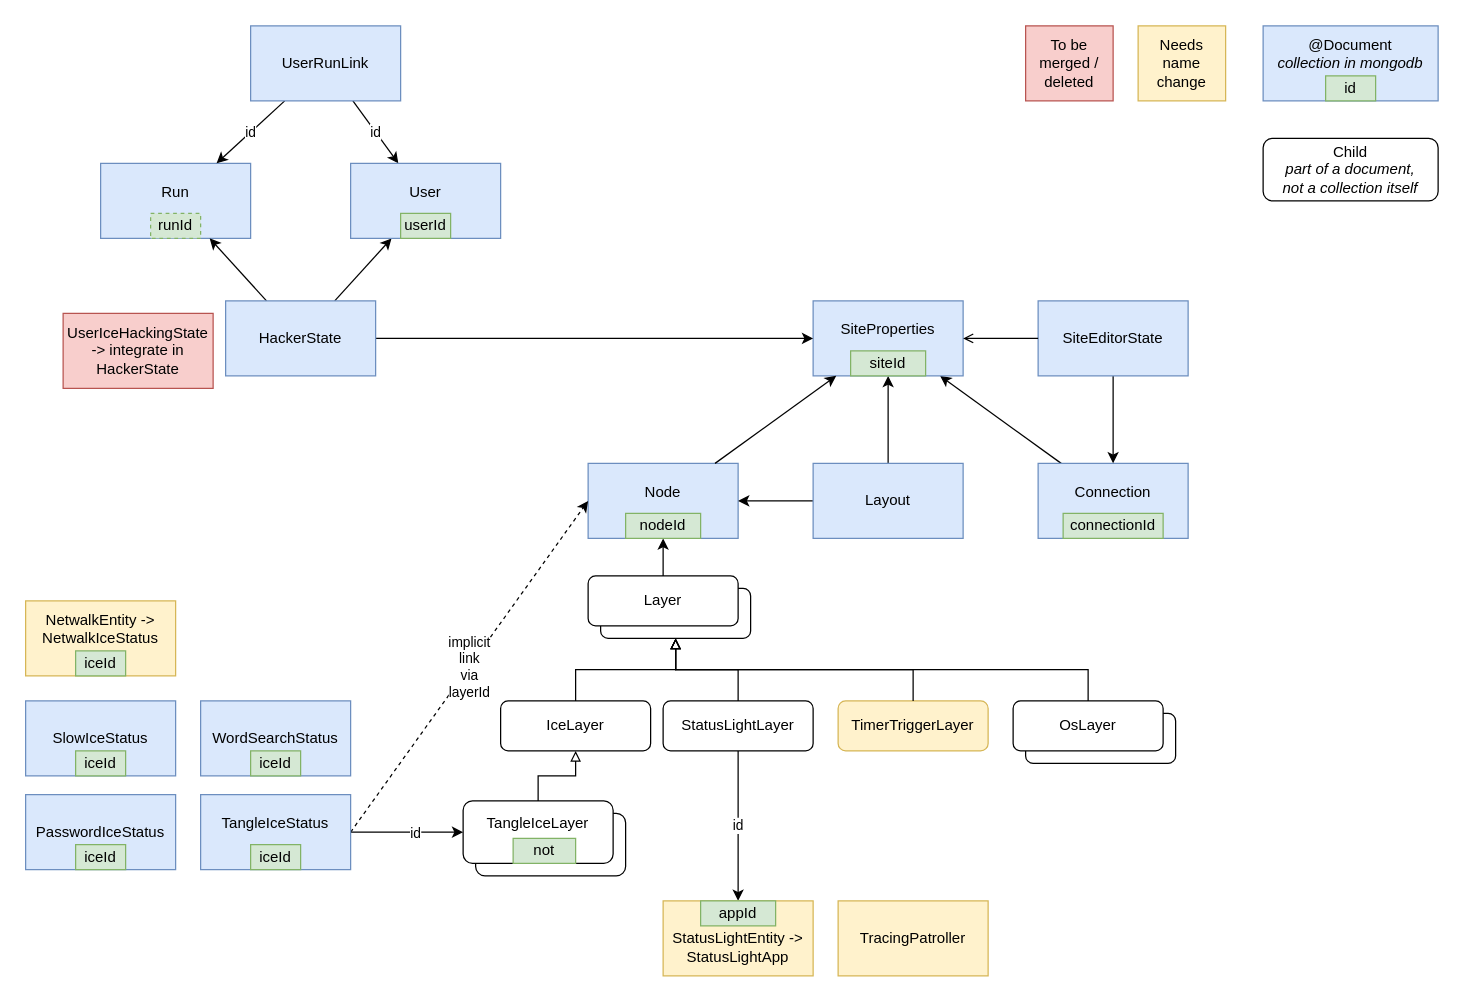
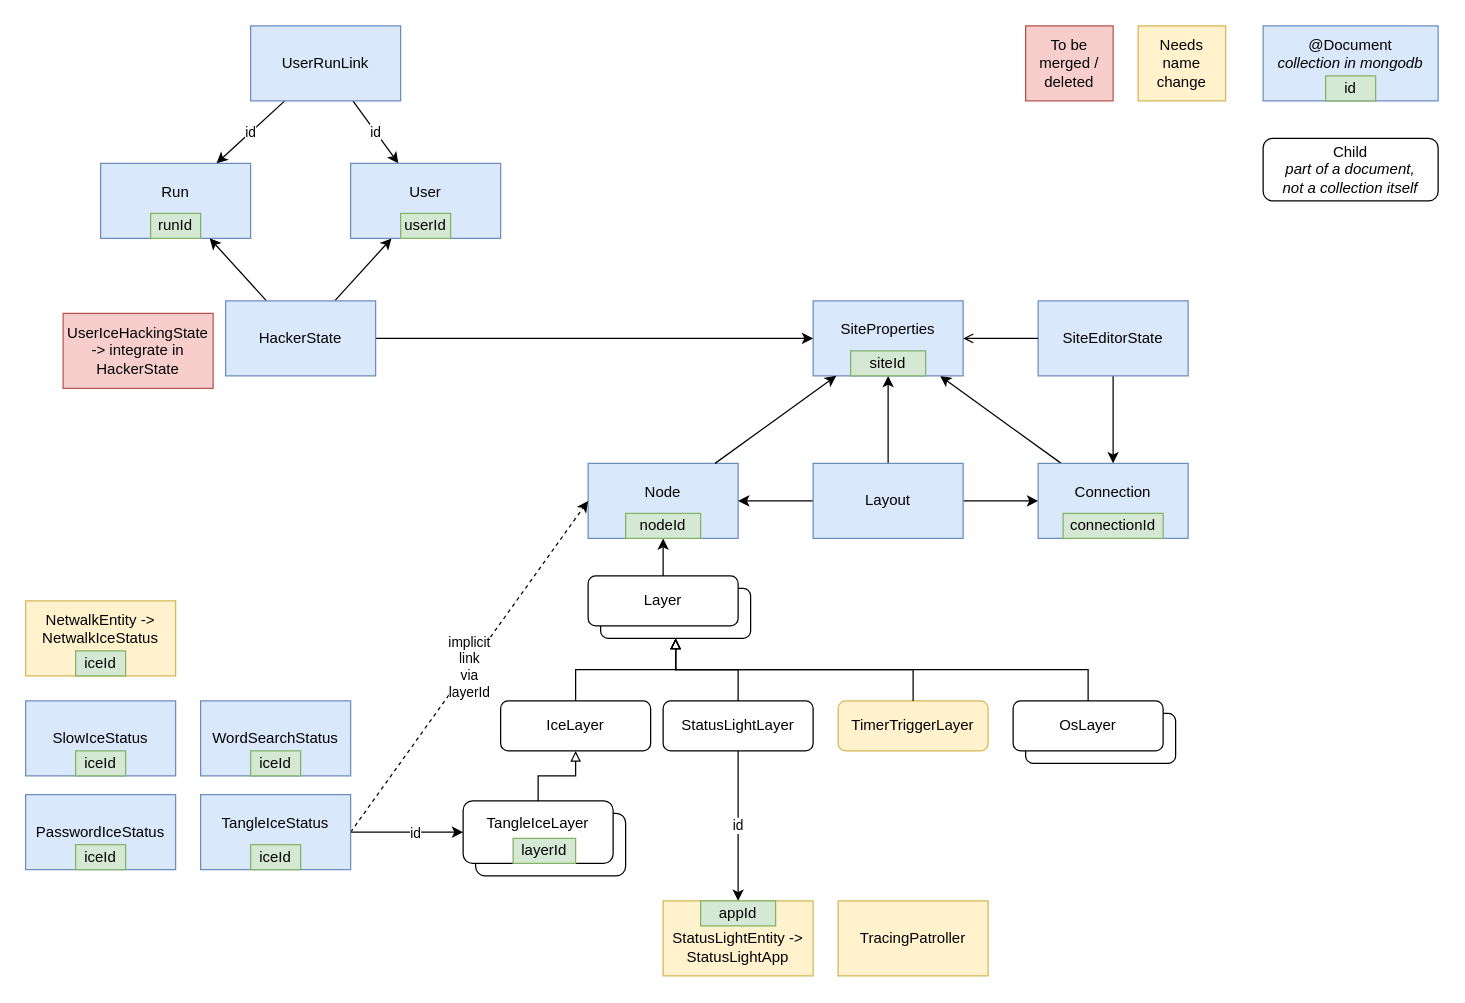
  <mxCell id="0" />
  <mxCell id="1" parent="0" />
  <mxCell id="2" style="rounded=0;orthogonalLoop=1;jettySize=auto;html=1;endArrow=classic;endFill=1;" parent="1" source="19" target="20" edge="1"><mxGeometry relative="1" as="geometry"><mxPoint x="698" y="340" as="sourcePoint" /><mxPoint x="600" y="383" as="targetPoint" /></mxGeometry></mxCell>
  <mxCell id="3" value="TangleIceLayer" style="rounded=1;whiteSpace=wrap;html=1;" parent="1" vertex="1"><mxGeometry x="380" y="650" width="120" height="50" as="geometry" /></mxCell>
  <mxCell id="4" value="OsLayer" style="rounded=1;whiteSpace=wrap;html=1;fontStyle=0" parent="1" vertex="1"><mxGeometry x="820" y="570" width="120" height="40" as="geometry" /></mxCell>
  <mxCell id="5" value="Node&lt;br&gt;&amp;nbsp;" style="rounded=0;whiteSpace=wrap;html=1;fillColor=#dae8fc;strokeColor=#6c8ebf;" parent="1" vertex="1"><mxGeometry x="470" y="370" width="120" height="60" as="geometry" /></mxCell>
  <mxCell id="6" style="edgeStyle=orthogonalEdgeStyle;rounded=0;orthogonalLoop=1;jettySize=auto;html=1;exitX=0.5;exitY=0;exitDx=0;exitDy=0;entryX=0.5;entryY=1;entryDx=0;entryDy=0;" parent="1" source="55" target="5" edge="1"><mxGeometry relative="1" as="geometry"><Array as="points" /></mxGeometry></mxCell>
  <mxCell id="7" value="Layer" style="rounded=1;whiteSpace=wrap;html=1;" parent="1" vertex="1"><mxGeometry x="480" y="470" width="120" height="40" as="geometry" /></mxCell>
  <mxCell id="8" value="@Document&lt;br&gt;&lt;i&gt;collection in mongodb&lt;br&gt;&amp;nbsp;&lt;br&gt;&lt;/i&gt;" style="rounded=0;whiteSpace=wrap;html=1;fillColor=#dae8fc;strokeColor=#6c8ebf;" parent="1" vertex="1"><mxGeometry x="1010" y="20" width="140" height="60" as="geometry" /></mxCell>
  <mxCell id="9" value="Child&lt;br&gt;&lt;i&gt;part of a document, &lt;br&gt;not a collection itself&lt;/i&gt;" style="rounded=1;whiteSpace=wrap;html=1;" parent="1" vertex="1"><mxGeometry x="1010" y="110" width="140" height="50" as="geometry" /></mxCell>
  <mxCell id="10" style="edgeStyle=orthogonalEdgeStyle;rounded=0;orthogonalLoop=1;jettySize=auto;html=1;exitX=0.5;exitY=0;exitDx=0;exitDy=0;entryX=0.5;entryY=1;entryDx=0;entryDy=0;endArrow=block;endFill=0;" parent="1" source="11" target="7" edge="1"><mxGeometry relative="1" as="geometry" /></mxCell>
  <mxCell id="11" value="IceLayer" style="rounded=1;whiteSpace=wrap;html=1;" parent="1" vertex="1"><mxGeometry x="400" y="560" width="120" height="40" as="geometry" /></mxCell>
  <mxCell id="12" style="edgeStyle=orthogonalEdgeStyle;rounded=0;orthogonalLoop=1;jettySize=auto;html=1;exitX=0.5;exitY=0;exitDx=0;exitDy=0;endArrow=block;endFill=0;entryX=0.5;entryY=1;entryDx=0;entryDy=0;" parent="1" source="14" target="7" edge="1"><mxGeometry relative="1" as="geometry"><mxPoint x="530" y="500" as="targetPoint" /></mxGeometry></mxCell>
  <mxCell id="13" value="id" style="edgeStyle=orthogonalEdgeStyle;rounded=0;orthogonalLoop=1;jettySize=auto;html=1;exitX=0.5;exitY=1;exitDx=0;exitDy=0;" parent="1" source="14" target="40" edge="1"><mxGeometry relative="1" as="geometry" /></mxCell>
  <mxCell id="14" value="StatusLightLayer" style="rounded=1;whiteSpace=wrap;html=1;" parent="1" vertex="1"><mxGeometry x="530" y="560" width="120" height="40" as="geometry" /></mxCell>
  <mxCell id="15" style="edgeStyle=orthogonalEdgeStyle;rounded=0;orthogonalLoop=1;jettySize=auto;html=1;exitX=0.5;exitY=0;exitDx=0;exitDy=0;endArrow=classic;endFill=1;" parent="1" source="18" target="20" edge="1"><mxGeometry relative="1" as="geometry" /></mxCell>
  <mxCell id="16" style="edgeStyle=orthogonalEdgeStyle;rounded=0;orthogonalLoop=1;jettySize=auto;html=1;exitX=0;exitY=0.5;exitDx=0;exitDy=0;" parent="1" source="18" target="5" edge="1"><mxGeometry relative="1" as="geometry" /></mxCell>
+ <mxCell id="17" style="edgeStyle=orthogonalEdgeStyle;rounded=0;orthogonalLoop=1;jettySize=auto;html=1;exitX=1;exitY=0.5;exitDx=0;exitDy=0;entryX=0;entryY=0.5;entryDx=0;entryDy=0;" parent="1" source="18" target="19" edge="1"><mxGeometry relative="1" as="geometry" /></mxCell>
  <mxCell id="18" value="Layout" style="rounded=0;whiteSpace=wrap;html=1;fillColor=#dae8fc;strokeColor=#6c8ebf;" parent="1" vertex="1"><mxGeometry x="650" y="370" width="120" height="60" as="geometry" /></mxCell>
  <mxCell id="19" value="Connection&lt;br&gt;&amp;nbsp;" style="rounded=0;whiteSpace=wrap;html=1;fillColor=#dae8fc;strokeColor=#6c8ebf;" parent="1" vertex="1"><mxGeometry x="830" y="370" width="120" height="60" as="geometry" /></mxCell>
  <mxCell id="20" value="SiteProperties&lt;br&gt;&amp;nbsp;" style="rounded=0;whiteSpace=wrap;html=1;fillColor=#dae8fc;strokeColor=#6c8ebf;" parent="1" vertex="1"><mxGeometry x="650" y="240" width="120" height="60" as="geometry" /></mxCell>
  <mxCell id="21" value="Run&lt;br&gt;&amp;nbsp;" style="rounded=0;whiteSpace=wrap;html=1;fillColor=#dae8fc;strokeColor=#6c8ebf;" parent="1" vertex="1"><mxGeometry x="80" y="130" width="120" height="60" as="geometry" /></mxCell>
  <mxCell id="22" value="id" style="rounded=0;orthogonalLoop=1;jettySize=auto;html=1;" parent="1" source="24" target="21" edge="1"><mxGeometry relative="1" as="geometry" /></mxCell>
  <mxCell id="23" value="id" style="rounded=0;orthogonalLoop=1;jettySize=auto;html=1;" parent="1" source="24" target="42" edge="1"><mxGeometry relative="1" as="geometry" /></mxCell>
  <mxCell id="24" value="UserRunLink" style="rounded=0;whiteSpace=wrap;html=1;fillColor=#dae8fc;strokeColor=#6c8ebf;" parent="1" vertex="1"><mxGeometry x="200" y="20" width="120" height="60" as="geometry" /></mxCell>
  <mxCell id="25" style="rounded=0;orthogonalLoop=1;jettySize=auto;html=1;" parent="1" source="28" target="21" edge="1"><mxGeometry relative="1" as="geometry" /></mxCell>
  <mxCell id="26" style="rounded=0;orthogonalLoop=1;jettySize=auto;html=1;" parent="1" source="28" target="42" edge="1"><mxGeometry relative="1" as="geometry" /></mxCell>
  <mxCell id="27" style="rounded=0;orthogonalLoop=1;jettySize=auto;html=1;" parent="1" source="28" target="20" edge="1"><mxGeometry relative="1" as="geometry" /></mxCell>
  <mxCell id="28" value="HackerState" style="rounded=0;whiteSpace=wrap;html=1;fillColor=#dae8fc;strokeColor=#6c8ebf;" parent="1" vertex="1"><mxGeometry x="180" y="240" width="120" height="60" as="geometry" /></mxCell>
  <mxCell id="29" value="" style="edgeStyle=orthogonalEdgeStyle;rounded=0;orthogonalLoop=1;jettySize=auto;html=1;" parent="1" source="30" target="19" edge="1"><mxGeometry relative="1" as="geometry" /></mxCell>
  <mxCell id="30" value="SiteEditorState" style="rounded=0;whiteSpace=wrap;html=1;fillColor=#dae8fc;strokeColor=#6c8ebf;" parent="1" vertex="1"><mxGeometry x="830" y="240" width="120" height="60" as="geometry" /></mxCell>
  <mxCell id="31" style="rounded=0;orthogonalLoop=1;jettySize=auto;html=1;exitX=1;exitY=0.5;exitDx=0;exitDy=0;" parent="1" source="34" target="43" edge="1"><mxGeometry relative="1" as="geometry"><mxPoint x="230" y="410" as="targetPoint" /></mxGeometry></mxCell>
  <mxCell id="32" value="id" style="edgeLabel;html=1;align=center;verticalAlign=middle;resizable=0;points=[];" parent="31" vertex="1" connectable="0"><mxGeometry x="0.141" relative="1" as="geometry"><mxPoint as="offset" /></mxGeometry></mxCell>
  <mxCell id="33" value="implicit&lt;br&gt;link&lt;br&gt;via&lt;br&gt;layerId" style="rounded=0;orthogonalLoop=1;jettySize=auto;html=1;exitX=1;exitY=0.5;exitDx=0;exitDy=0;entryX=0;entryY=0.5;entryDx=0;entryDy=0;dashed=1;" edge="1" parent="1" source="34" target="5"><mxGeometry relative="1" as="geometry" /></mxCell>
  <mxCell id="34" value="TangleIceStatus&lt;br&gt;&amp;nbsp;" style="rounded=0;whiteSpace=wrap;html=1;fillColor=#dae8fc;strokeColor=#6c8ebf;" parent="1" vertex="1"><mxGeometry x="160" y="635" width="120" height="60" as="geometry" /></mxCell>
  <mxCell id="35" value="PasswordIceStatus" style="rounded=0;whiteSpace=wrap;html=1;fillColor=#dae8fc;strokeColor=#6c8ebf;" parent="1" vertex="1"><mxGeometry x="20" y="635" width="120" height="60" as="geometry" /></mxCell>
  <mxCell id="36" value="WordSearchStatus" style="rounded=0;whiteSpace=wrap;html=1;fillColor=#dae8fc;strokeColor=#6c8ebf;" parent="1" vertex="1"><mxGeometry x="160" y="560" width="120" height="60" as="geometry" /></mxCell>
  <mxCell id="37" value="NetwalkEntity&amp;nbsp;-&amp;gt;&lt;br&gt;NetwalkIceStatus&lt;br&gt;&amp;nbsp;" style="rounded=0;whiteSpace=wrap;html=1;fillColor=#fff2cc;strokeColor=#d6b656;" parent="1" vertex="1"><mxGeometry x="20" y="480" width="120" height="60" as="geometry" /></mxCell>
  <mxCell id="38" value="SlowIceStatus" style="rounded=0;whiteSpace=wrap;html=1;fillColor=#dae8fc;strokeColor=#6c8ebf;" parent="1" vertex="1"><mxGeometry x="20" y="560" width="120" height="60" as="geometry" /></mxCell>
  <mxCell id="39" value="UserIceHackingState&lt;br&gt;-&amp;gt; integrate in HackerState" style="rounded=0;whiteSpace=wrap;html=1;fillColor=#f8cecc;strokeColor=#b85450;" parent="1" vertex="1"><mxGeometry x="50" y="250" width="120" height="60" as="geometry" /></mxCell>
  <mxCell id="40" value="&amp;nbsp;&amp;nbsp;&lt;br&gt;StatusLightEntity&amp;nbsp;-&amp;gt;&lt;br&gt;StatusLightApp" style="rounded=0;whiteSpace=wrap;html=1;fillColor=#fff2cc;strokeColor=#d6b656;" parent="1" vertex="1"><mxGeometry x="530" y="720" width="120" height="60" as="geometry" /></mxCell>
  <mxCell id="41" value="TracingPatroller" style="rounded=0;whiteSpace=wrap;html=1;fillColor=#fff2cc;strokeColor=#d6b656;" parent="1" vertex="1"><mxGeometry x="670" y="720" width="120" height="60" as="geometry" /></mxCell>
  <mxCell id="42" value="User&lt;br&gt;&amp;nbsp;" style="rounded=0;whiteSpace=wrap;html=1;fillColor=#dae8fc;strokeColor=#6c8ebf;" parent="1" vertex="1"><mxGeometry x="280" y="130" width="120" height="60" as="geometry" /></mxCell>
  <mxCell id="43" value="TangleIceLayer&lt;br&gt;&amp;nbsp;" style="rounded=1;whiteSpace=wrap;html=1;" parent="1" vertex="1"><mxGeometry x="370" y="640" width="120" height="50" as="geometry" /></mxCell>
  <mxCell id="44" style="edgeStyle=orthogonalEdgeStyle;rounded=0;orthogonalLoop=1;jettySize=auto;html=1;exitX=0.5;exitY=0;exitDx=0;exitDy=0;entryX=0.5;entryY=1;entryDx=0;entryDy=0;endArrow=block;endFill=0;" parent="1" source="43" target="11" edge="1"><mxGeometry relative="1" as="geometry"><mxPoint x="470" y="570" as="sourcePoint" /><mxPoint x="540" y="530" as="targetPoint" /></mxGeometry></mxCell>
  <mxCell id="45" value="TimerTriggerLayer" style="rounded=1;whiteSpace=wrap;html=1;fillColor=#fff2cc;strokeColor=#d6b656;" parent="1" vertex="1"><mxGeometry x="670" y="560" width="120" height="40" as="geometry" /></mxCell>
  <mxCell id="46" style="edgeStyle=orthogonalEdgeStyle;rounded=0;orthogonalLoop=1;jettySize=auto;html=1;exitX=0.5;exitY=0;exitDx=0;exitDy=0;endArrow=block;endFill=0;entryX=0.5;entryY=1;entryDx=0;entryDy=0;" parent="1" source="45" target="7" edge="1"><mxGeometry relative="1" as="geometry"><mxPoint x="540" y="510" as="targetPoint" /><mxPoint x="600" y="550" as="sourcePoint" /></mxGeometry></mxCell>
  <mxCell id="47" value="Needs name change" style="rounded=0;whiteSpace=wrap;html=1;fillColor=#fff2cc;strokeColor=#d6b656;" parent="1" vertex="1"><mxGeometry x="910" y="20" width="70" height="60" as="geometry" /></mxCell>
  <mxCell id="48" value="To be merged / deleted" style="rounded=0;whiteSpace=wrap;html=1;fillColor=#f8cecc;strokeColor=#b85450;" parent="1" vertex="1"><mxGeometry x="820" y="20" width="70" height="60" as="geometry" /></mxCell>
  <mxCell id="49" value="id" style="rounded=0;whiteSpace=wrap;html=1;fillColor=#d5e8d4;strokeColor=#82b366;" parent="1" vertex="1"><mxGeometry x="1060" y="60" width="40" height="20" as="geometry" /></mxCell>
  <mxCell id="50" value="siteId" style="rounded=0;whiteSpace=wrap;html=1;fillColor=#d5e8d4;strokeColor=#82b366;" parent="1" vertex="1"><mxGeometry x="680" y="280" width="60" height="20" as="geometry" /></mxCell>
  <mxCell id="51" style="rounded=0;orthogonalLoop=1;jettySize=auto;html=1;endArrow=open;endFill=1;" parent="1" source="30" target="20" edge="1"><mxGeometry relative="1" as="geometry"><mxPoint x="720" y="340" as="sourcePoint" /><mxPoint x="720" y="380" as="targetPoint" /></mxGeometry></mxCell>
  <mxCell id="52" style="rounded=0;orthogonalLoop=1;jettySize=auto;html=1;endArrow=classic;endFill=1;" parent="1" source="5" target="20" edge="1"><mxGeometry relative="1" as="geometry"><mxPoint x="690" y="330" as="sourcePoint" /><mxPoint x="600" y="330" as="targetPoint" /></mxGeometry></mxCell>
  <mxCell id="53" value="appId" style="rounded=0;whiteSpace=wrap;html=1;fillColor=#d5e8d4;strokeColor=#82b366;" parent="1" vertex="1"><mxGeometry x="560" y="720" width="60" height="20" as="geometry" /></mxCell>
- <mxCell id="54" value="not" style="rounded=0;whiteSpace=wrap;html=1;fillColor=#d5e8d4;strokeColor=#82b366;" parent="1" vertex="1"><mxGeometry x="410" y="670" width="50" height="20" as="geometry" /></mxCell>
+ <mxCell id="54" value="layerId" style="rounded=0;whiteSpace=wrap;html=1;fillColor=#d5e8d4;strokeColor=#82b366;" parent="1" vertex="1"><mxGeometry x="410" y="670" width="50" height="20" as="geometry" /></mxCell>
  <mxCell id="55" value="Layer" style="rounded=1;whiteSpace=wrap;html=1;" parent="1" vertex="1"><mxGeometry x="470" y="460" width="120" height="40" as="geometry" /></mxCell>
  <mxCell id="56" value="OsLayer" style="rounded=1;whiteSpace=wrap;html=1;" parent="1" vertex="1"><mxGeometry x="810" y="560" width="120" height="40" as="geometry" /></mxCell>
  <mxCell id="57" style="edgeStyle=orthogonalEdgeStyle;rounded=0;orthogonalLoop=1;jettySize=auto;html=1;exitX=0.5;exitY=0;exitDx=0;exitDy=0;endArrow=block;endFill=0;entryX=0.5;entryY=1;entryDx=0;entryDy=0;" parent="1" source="56" target="7" edge="1"><mxGeometry relative="1" as="geometry"><mxPoint x="550" y="520" as="targetPoint" /><mxPoint x="740" y="570" as="sourcePoint" /></mxGeometry></mxCell>
  <mxCell id="58" value="iceId" style="rounded=0;whiteSpace=wrap;html=1;fillColor=#d5e8d4;strokeColor=#82b366;" parent="1" vertex="1"><mxGeometry x="200" y="675" width="40" height="20" as="geometry" /></mxCell>
- <mxCell id="59" value="runId" style="rounded=0;whiteSpace=wrap;html=1;fillColor=#d5e8d4;strokeColor=#82b366;dashed=1;" parent="1" vertex="1"><mxGeometry x="120" y="170" width="40" height="20" as="geometry" /></mxCell>
+ <mxCell id="59" value="runId" style="rounded=0;whiteSpace=wrap;html=1;fillColor=#d5e8d4;strokeColor=#82b366;" parent="1" vertex="1"><mxGeometry x="120" y="170" width="40" height="20" as="geometry" /></mxCell>
  <mxCell id="60" value="userId" style="rounded=0;whiteSpace=wrap;html=1;fillColor=#d5e8d4;strokeColor=#82b366;" parent="1" vertex="1"><mxGeometry x="320" y="170" width="40" height="20" as="geometry" /></mxCell>
  <mxCell id="61" value="nodeId" style="rounded=0;whiteSpace=wrap;html=1;fillColor=#d5e8d4;strokeColor=#82b366;" parent="1" vertex="1"><mxGeometry x="500" y="410" width="60" height="20" as="geometry" /></mxCell>
  <mxCell id="62" value="connectionId" style="rounded=0;whiteSpace=wrap;html=1;fillColor=#d5e8d4;strokeColor=#82b366;" parent="1" vertex="1"><mxGeometry x="850" y="410" width="80" height="20" as="geometry" /></mxCell>
  <mxCell id="63" value="iceId" style="rounded=0;whiteSpace=wrap;html=1;fillColor=#d5e8d4;strokeColor=#82b366;" vertex="1" parent="1"><mxGeometry x="200" y="600" width="40" height="20" as="geometry" /></mxCell>
  <mxCell id="64" value="iceId" style="rounded=0;whiteSpace=wrap;html=1;fillColor=#d5e8d4;strokeColor=#82b366;" vertex="1" parent="1"><mxGeometry x="60" y="675" width="40" height="20" as="geometry" /></mxCell>
  <mxCell id="65" value="iceId" style="rounded=0;whiteSpace=wrap;html=1;fillColor=#d5e8d4;strokeColor=#82b366;" vertex="1" parent="1"><mxGeometry x="60" y="600" width="40" height="20" as="geometry" /></mxCell>
  <mxCell id="66" value="iceId" style="rounded=0;whiteSpace=wrap;html=1;fillColor=#d5e8d4;strokeColor=#82b366;" vertex="1" parent="1"><mxGeometry x="60" y="520" width="40" height="20" as="geometry" /></mxCell>
